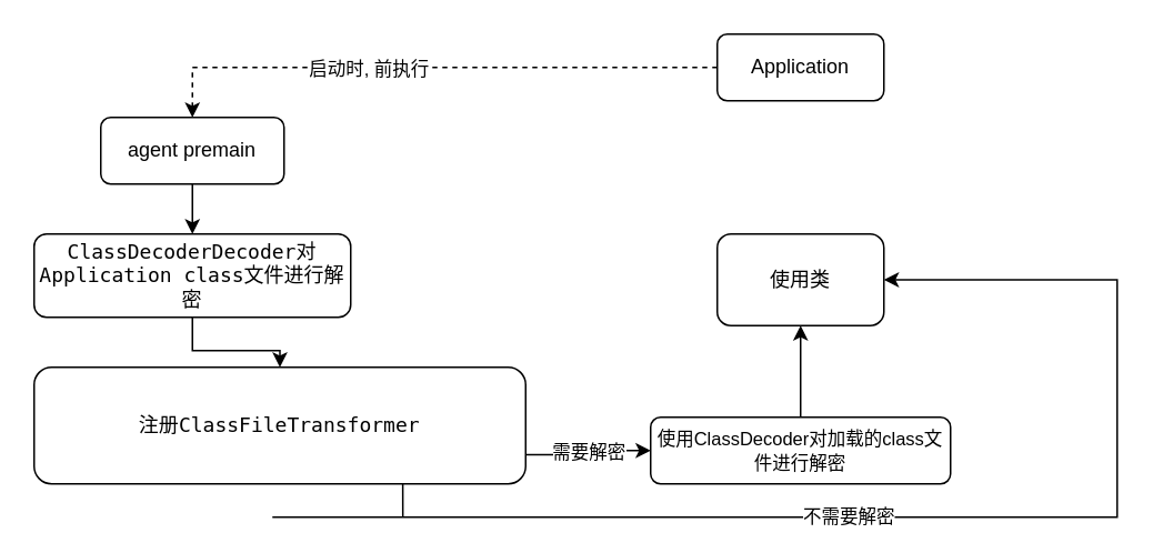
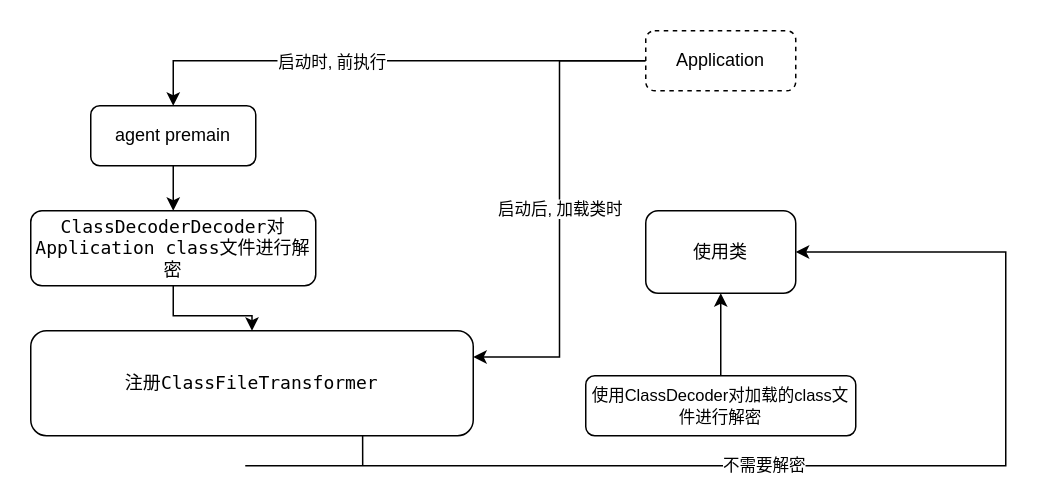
  <mxCell id="0" />
  <mxCell id="1" parent="0" />
  <mxCell id="2" style="edgeStyle=orthogonalEdgeStyle;rounded=0;orthogonalLoop=1;jettySize=auto;html=1;fontColor=#000000;" edge="1" parent="1" source="3" target="5"><mxGeometry relative="1" as="geometry" /></mxCell>
  <mxCell id="3" value="agent premain" style="rounded=1;whiteSpace=wrap;html=1;" vertex="1" parent="1"><mxGeometry x="60" y="70" width="110" height="40" as="geometry" /></mxCell>
  <mxCell id="4" value="" style="edgeStyle=orthogonalEdgeStyle;rounded=0;orthogonalLoop=1;jettySize=auto;html=1;fontColor=#000000;" edge="1" parent="1" source="5" target="8"><mxGeometry relative="1" as="geometry" /></mxCell>
  <mxCell id="5" value="&lt;span style=&quot;font-family: &amp;#34;menlo&amp;#34; , monospace ; font-size: 9pt&quot;&gt;ClassDecoderDecoder对&lt;/span&gt;&lt;span style=&quot;font-family: &amp;#34;menlo&amp;#34; , monospace&quot;&gt;Application class文件进行解密&lt;/span&gt;" style="rounded=1;whiteSpace=wrap;html=1;" vertex="1" parent="1"><mxGeometry x="20" y="140" width="190" height="50" as="geometry" /></mxCell>
- <mxCell id="6" value="需要解密" style="edgeStyle=orthogonalEdgeStyle;rounded=0;orthogonalLoop=1;jettySize=auto;html=1;exitX=1;exitY=0.75;exitDx=0;exitDy=0;entryX=0;entryY=0.5;entryDx=0;entryDy=0;fontColor=#000000;" edge="1" parent="1" source="8" target="15"><mxGeometry relative="1" as="geometry" /></mxCell>
  <mxCell id="7" value="不需要解密" style="edgeStyle=orthogonalEdgeStyle;rounded=0;orthogonalLoop=1;jettySize=auto;html=1;exitX=0.75;exitY=1;exitDx=0;exitDy=0;entryX=1;entryY=0.5;entryDx=0;entryDy=0;fontColor=#000000;" edge="1" parent="1" source="8" target="13"><mxGeometry relative="1" as="geometry"><Array as="points"><mxPoint x="163" y="310" /><mxPoint x="670" y="310" /><mxPoint x="670" y="160" /></Array></mxGeometry></mxCell>
  <mxCell id="8" value="&lt;font face=&quot;menlo, monospace&quot;&gt;注册&lt;/font&gt;&lt;span style=&quot;font-family: &amp;#34;menlo&amp;#34; , monospace ; font-size: 9pt&quot;&gt;ClassFileTransformer&lt;/span&gt;" style="rounded=1;whiteSpace=wrap;html=1;" vertex="1" parent="1"><mxGeometry x="20" y="220" width="295" height="70" as="geometry" /></mxCell>
- <mxCell id="9" style="edgeStyle=orthogonalEdgeStyle;rounded=0;orthogonalLoop=1;jettySize=auto;html=1;entryX=0.5;entryY=0;entryDx=0;entryDy=0;fontColor=#000000;dashed=1;" edge="1" parent="1" source="12" target="3"><mxGeometry relative="1" as="geometry" /></mxCell>
+ <mxCell id="9" style="edgeStyle=orthogonalEdgeStyle;rounded=0;orthogonalLoop=1;jettySize=auto;html=1;entryX=0.5;entryY=0;entryDx=0;entryDy=0;fontColor=#000000;" edge="1" parent="1" source="12" target="3"><mxGeometry relative="1" as="geometry" /></mxCell>
  <mxCell id="10" value="启动时, 前执行" style="edgeLabel;html=1;align=center;verticalAlign=middle;resizable=0;points=[];fontColor=#000000;" vertex="1" connectable="0" parent="9"><mxGeometry x="-0.21" y="-1" relative="1" as="geometry"><mxPoint x="-74" y="1" as="offset" /></mxGeometry></mxCell>
- <mxCell id="12" value="Application" style="rounded=1;whiteSpace=wrap;html=1;" vertex="1" parent="1"><mxGeometry x="430" y="20" width="100" height="40" as="geometry" /></mxCell>
+ <mxCell id="11" value="启动后, 加载类时" style="edgeStyle=orthogonalEdgeStyle;rounded=0;orthogonalLoop=1;jettySize=auto;html=1;entryX=1;entryY=0.25;entryDx=0;entryDy=0;fontColor=#000000;" edge="1" parent="1" source="12" target="8"><mxGeometry relative="1" as="geometry" /></mxCell>
+ <mxCell id="12" value="Application" style="rounded=1;whiteSpace=wrap;html=1;dashed=1;" vertex="1" parent="1"><mxGeometry x="430" y="20" width="100" height="40" as="geometry" /></mxCell>
  <mxCell id="13" value="使用类" style="rounded=1;whiteSpace=wrap;html=1;" vertex="1" parent="1"><mxGeometry x="430" y="140" width="100" height="55" as="geometry" /></mxCell>
  <mxCell id="14" style="edgeStyle=orthogonalEdgeStyle;rounded=0;orthogonalLoop=1;jettySize=auto;html=1;entryX=0.5;entryY=1;entryDx=0;entryDy=0;fontColor=#000000;" edge="1" parent="1" source="15" target="13"><mxGeometry relative="1" as="geometry" /></mxCell>
  <mxCell id="15" value="&lt;span style=&quot;font-size: 11px ; background-color: rgb(255 , 255 , 255)&quot;&gt;使用ClassDecoder对加载的class文件进行解密&lt;/span&gt;" style="rounded=1;whiteSpace=wrap;html=1;" vertex="1" parent="1"><mxGeometry x="390" y="250" width="180" height="40" as="geometry" /></mxCell>
